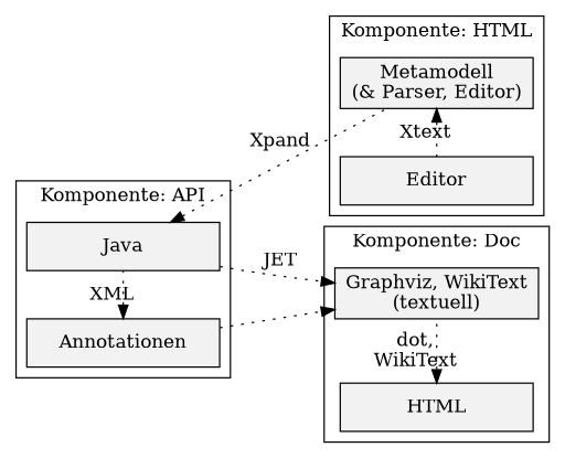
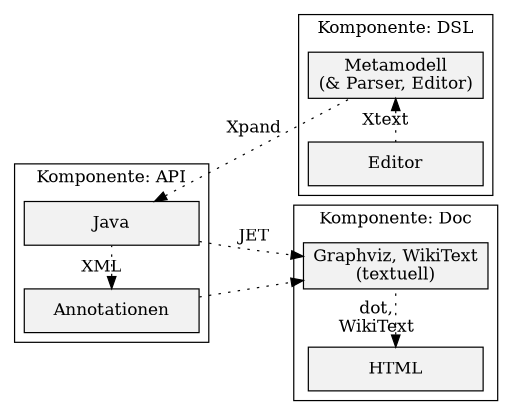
  digraph {
    rankdir=LR
    node [fillcolor=gray95 shape=box style=filled]
    edge [constraint=false dir=back style=dotted]
    n1 [label="Metamodell\n(& Parser, Editor)" width=2]
    n2 [label=Editor width=2]
    Java [width=2]
    Annotationen [width=2]
    n5 [label="Graphviz, WikiText\n(textuell)" width=2]
    HTML [width=2]
    subgraph cluster_1 {
-     label="Komponente: HTML"
+     label="Komponente: DSL"
      n1
      n2
    }
    subgraph cluster_2 {
      label="Komponente: API"
      Java
      Annotationen
    }
    subgraph cluster_3 {
      label="Komponente: Doc"
      n5
      HTML
    }
    n1 -> n2 [label=" Xtext"]
    Java -> n1 [label=" Xpand" constraint=""]
    Java -> n5 [label=" JET" constraint="" dir=""]
    Annotationen -> Java [label=" XML"]
    Annotationen -> n5 [dir=""]
    HTML -> n5 [label=" dot,\n WikiText"]
  }
